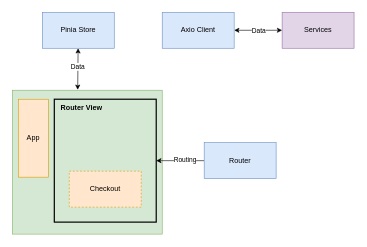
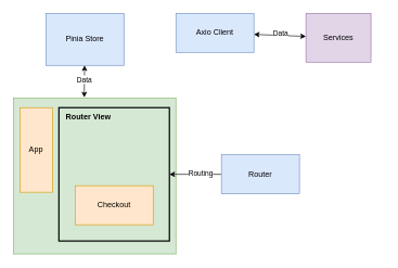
  <mxCell id="0" />
  <mxCell id="1" parent="0" />
  <mxCell id="2" style="edgeStyle=none;html=1;entryX=0.436;entryY=-0.003;entryDx=0;entryDy=0;entryPerimeter=0;startArrow=classic;startFill=1;" edge="1" parent="1" source="4" target="8"><mxGeometry relative="1" as="geometry" /></mxCell>
  <mxCell id="3" value="Data" style="edgeLabel;html=1;align=center;verticalAlign=middle;resizable=0;points=[];" vertex="1" connectable="0" parent="2"><mxGeometry x="-0.117" y="-1" relative="1" as="geometry"><mxPoint as="offset" /></mxGeometry></mxCell>
- <mxCell id="4" value="Pinia Store" style="rounded=0;whiteSpace=wrap;html=1;fillColor=#dae8fc;strokeColor=#6c8ebf;" vertex="1" parent="1"><mxGeometry x="70" y="20" width="120" height="60" as="geometry" /></mxCell>
+ <mxCell id="4" value="Pinia Store" style="rounded=0;whiteSpace=wrap;html=1;fillColor=#dae8fc;strokeColor=#6c8ebf;" vertex="1" parent="1"><mxGeometry x="70" y="20" width="120" height="80" as="geometry" /></mxCell>
  <mxCell id="5" style="edgeStyle=none;html=1;startArrow=classic;startFill=1;" edge="1" parent="1" source="6" target="7"><mxGeometry relative="1" as="geometry" /></mxCell>
  <mxCell id="6" value="Axio Client" style="rounded=0;whiteSpace=wrap;html=1;fillColor=#dae8fc;strokeColor=#6c8ebf;" vertex="1" parent="1"><mxGeometry x="270" y="20" width="120" height="60" as="geometry" /></mxCell>
- <mxCell id="7" value="Services" style="rounded=0;whiteSpace=wrap;html=1;fillColor=#e1d5e7;strokeColor=#9673a6;" vertex="1" parent="1"><mxGeometry x="470" y="20" width="120" height="60" as="geometry" /></mxCell>
+ <mxCell id="7" value="Services" style="rounded=0;whiteSpace=wrap;html=1;fillColor=#e1d5e7;strokeColor=#9673a6;" vertex="1" parent="1"><mxGeometry x="470" y="20" width="100" height="75" as="geometry" /></mxCell>
  <mxCell id="8" value="" style="rounded=0;whiteSpace=wrap;html=1;fillColor=#d5e8d4;strokeColor=#82b366;" vertex="1" parent="1"><mxGeometry x="20" y="150" width="250" height="240" as="geometry" /></mxCell>
  <mxCell id="9" value="App" style="rounded=0;whiteSpace=wrap;html=1;fillColor=#ffe6cc;strokeColor=#d79b00;" vertex="1" parent="1"><mxGeometry x="30" y="165" width="50" height="130" as="geometry" /></mxCell>
  <mxCell id="10" value="" style="rounded=0;whiteSpace=wrap;html=1;fillColor=none;strokeWidth=2;" vertex="1" parent="1"><mxGeometry x="90" y="165" width="170" height="205" as="geometry" /></mxCell>
  <mxCell id="11" value="&lt;b&gt;Router View&lt;/b&gt;" style="text;html=1;align=center;verticalAlign=middle;resizable=0;points=[];autosize=1;strokeColor=none;fillColor=none;" vertex="1" parent="1"><mxGeometry x="90" y="165" width="90" height="30" as="geometry" /></mxCell>
- <mxCell id="12" value="Checkout" style="rounded=0;whiteSpace=wrap;html=1;strokeWidth=1;fillColor=#ffe6cc;strokeColor=#d79b00;dashed=1;" vertex="1" parent="1"><mxGeometry x="115" y="285" width="120" height="60" as="geometry" /></mxCell>
+ <mxCell id="12" value="Checkout" style="rounded=0;whiteSpace=wrap;html=1;strokeWidth=1;fillColor=#ffe6cc;strokeColor=#d79b00;" vertex="1" parent="1"><mxGeometry x="115" y="285" width="120" height="60" as="geometry" /></mxCell>
  <mxCell id="13" style="edgeStyle=none;html=1;" edge="1" parent="1" source="15" target="10"><mxGeometry relative="1" as="geometry" /></mxCell>
  <mxCell id="14" value="Routing" style="edgeLabel;html=1;align=center;verticalAlign=middle;resizable=0;points=[];" vertex="1" connectable="0" parent="13"><mxGeometry x="-0.175" y="-1" relative="1" as="geometry"><mxPoint as="offset" /></mxGeometry></mxCell>
  <mxCell id="15" value="Router" style="rounded=0;whiteSpace=wrap;html=1;fillColor=#dae8fc;strokeColor=#6c8ebf;" vertex="1" parent="1"><mxGeometry x="340" y="237.5" width="120" height="60" as="geometry" /></mxCell>
  <mxCell id="16" value="Data" style="edgeLabel;html=1;align=center;verticalAlign=middle;resizable=0;points=[];" vertex="1" connectable="0" parent="1"><mxGeometry x="430.001" y="50" as="geometry" /></mxCell>
